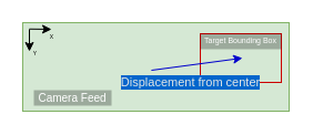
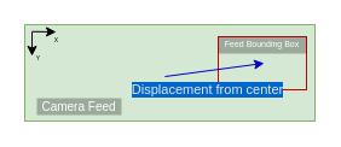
  <mxCell id="0" />
  <mxCell id="1" parent="0" />
  <mxCell id="2" value="" style="rounded=0;whiteSpace=wrap;html=1;fillColor=#d5e8d4;strokeColor=#82b366;spacingLeft=12;spacingBottom=0;spacingTop=32;" parent="1" vertex="1"><mxGeometry x="20" y="20" width="240" height="80" as="geometry" /></mxCell>
  <mxCell id="3" value="" style="rounded=0;whiteSpace=wrap;html=1;fontSize=6;fillColor=none;strokeColor=#CC0000;" vertex="1" parent="1"><mxGeometry x="180" y="30" width="73" height="44" as="geometry" /></mxCell>
  <mxCell id="4" value="" style="endArrow=classic;html=1;fillColor=#0000FF66;endWidth=4.571;strokeColor=#0000CC;exitX=0.483;exitY=0.538;exitDx=0;exitDy=0;exitPerimeter=0;" parent="1" edge="1" source="2"><mxGeometry width="50" height="50" relative="1" as="geometry"><mxPoint x="138" y="74" as="sourcePoint" /><mxPoint x="218" y="52" as="targetPoint" /></mxGeometry></mxCell>
  <mxCell id="5" value="&lt;font&gt;Displacement from center&lt;/font&gt;" style="edgeLabel;html=1;align=center;verticalAlign=middle;resizable=0;points=[];labelBorderColor=none;labelBackgroundColor=#0066CC;fontColor=#E6E6E6;" parent="4" vertex="1" connectable="0"><mxGeometry x="-0.545" y="1" relative="1" as="geometry"><mxPoint x="16" y="14" as="offset" /></mxGeometry></mxCell>
- <mxCell id="6" value="Target Bounding Box" style="rounded=0;whiteSpace=wrap;html=1;fontColor=#FFFFFF;fillColor=#00000044;strokeColor=none;fontSize=7;" parent="1" vertex="1"><mxGeometry x="180" y="30" width="73" height="14" as="geometry" /></mxCell>
+ <mxCell id="6" value="Feed Bounding Box" style="rounded=0;whiteSpace=wrap;html=1;fontColor=#FFFFFF;fillColor=#00000044;strokeColor=none;fontSize=7;" parent="1" vertex="1"><mxGeometry x="180" y="30" width="73" height="14" as="geometry" /></mxCell>
  <mxCell id="7" value="" style="endArrow=classic;html=1;fontColor=#FFFFFF;fillColor=#0000FF66;exitX=0.043;exitY=0.041;exitDx=0;exitDy=0;exitPerimeter=0;" parent="1" edge="1"><mxGeometry width="50" height="50" relative="1" as="geometry"><mxPoint x="25.89" y="25.74" as="sourcePoint" /><mxPoint x="46" y="26" as="targetPoint" /></mxGeometry></mxCell>
  <mxCell id="8" value="&lt;font color=&quot;#000000&quot; style=&quot;font-size: 5px;&quot;&gt;X&lt;/font&gt;" style="edgeLabel;html=1;align=center;verticalAlign=middle;resizable=0;points=[];fontColor=#FFFFFF;labelBackgroundColor=none;fontSize=5;" parent="7" vertex="1" connectable="0"><mxGeometry x="0.443" relative="1" as="geometry"><mxPoint x="5" y="6" as="offset" /></mxGeometry></mxCell>
  <mxCell id="9" value="" style="endArrow=classic;html=1;fontColor=#FFFFFF;fillColor=#0000FF66;" parent="1" edge="1"><mxGeometry width="50" height="50" relative="1" as="geometry"><mxPoint x="26" y="26" as="sourcePoint" /><mxPoint x="26" y="46" as="targetPoint" /></mxGeometry></mxCell>
  <mxCell id="10" value="Y" style="edgeLabel;html=1;align=center;verticalAlign=middle;resizable=0;points=[];fontSize=5;labelBackgroundColor=none;" parent="9" vertex="1" connectable="0"><mxGeometry x="0.64" y="1" relative="1" as="geometry"><mxPoint x="3" y="4" as="offset" /></mxGeometry></mxCell>
  <mxCell id="11" value="Camera Feed" style="rounded=0;whiteSpace=wrap;html=1;fontColor=#FFFFFF;fillColor=#00000044;strokeColor=none;fontSize=10;" vertex="1" parent="1"><mxGeometry x="30" y="81" width="70" height="14" as="geometry" /></mxCell>
